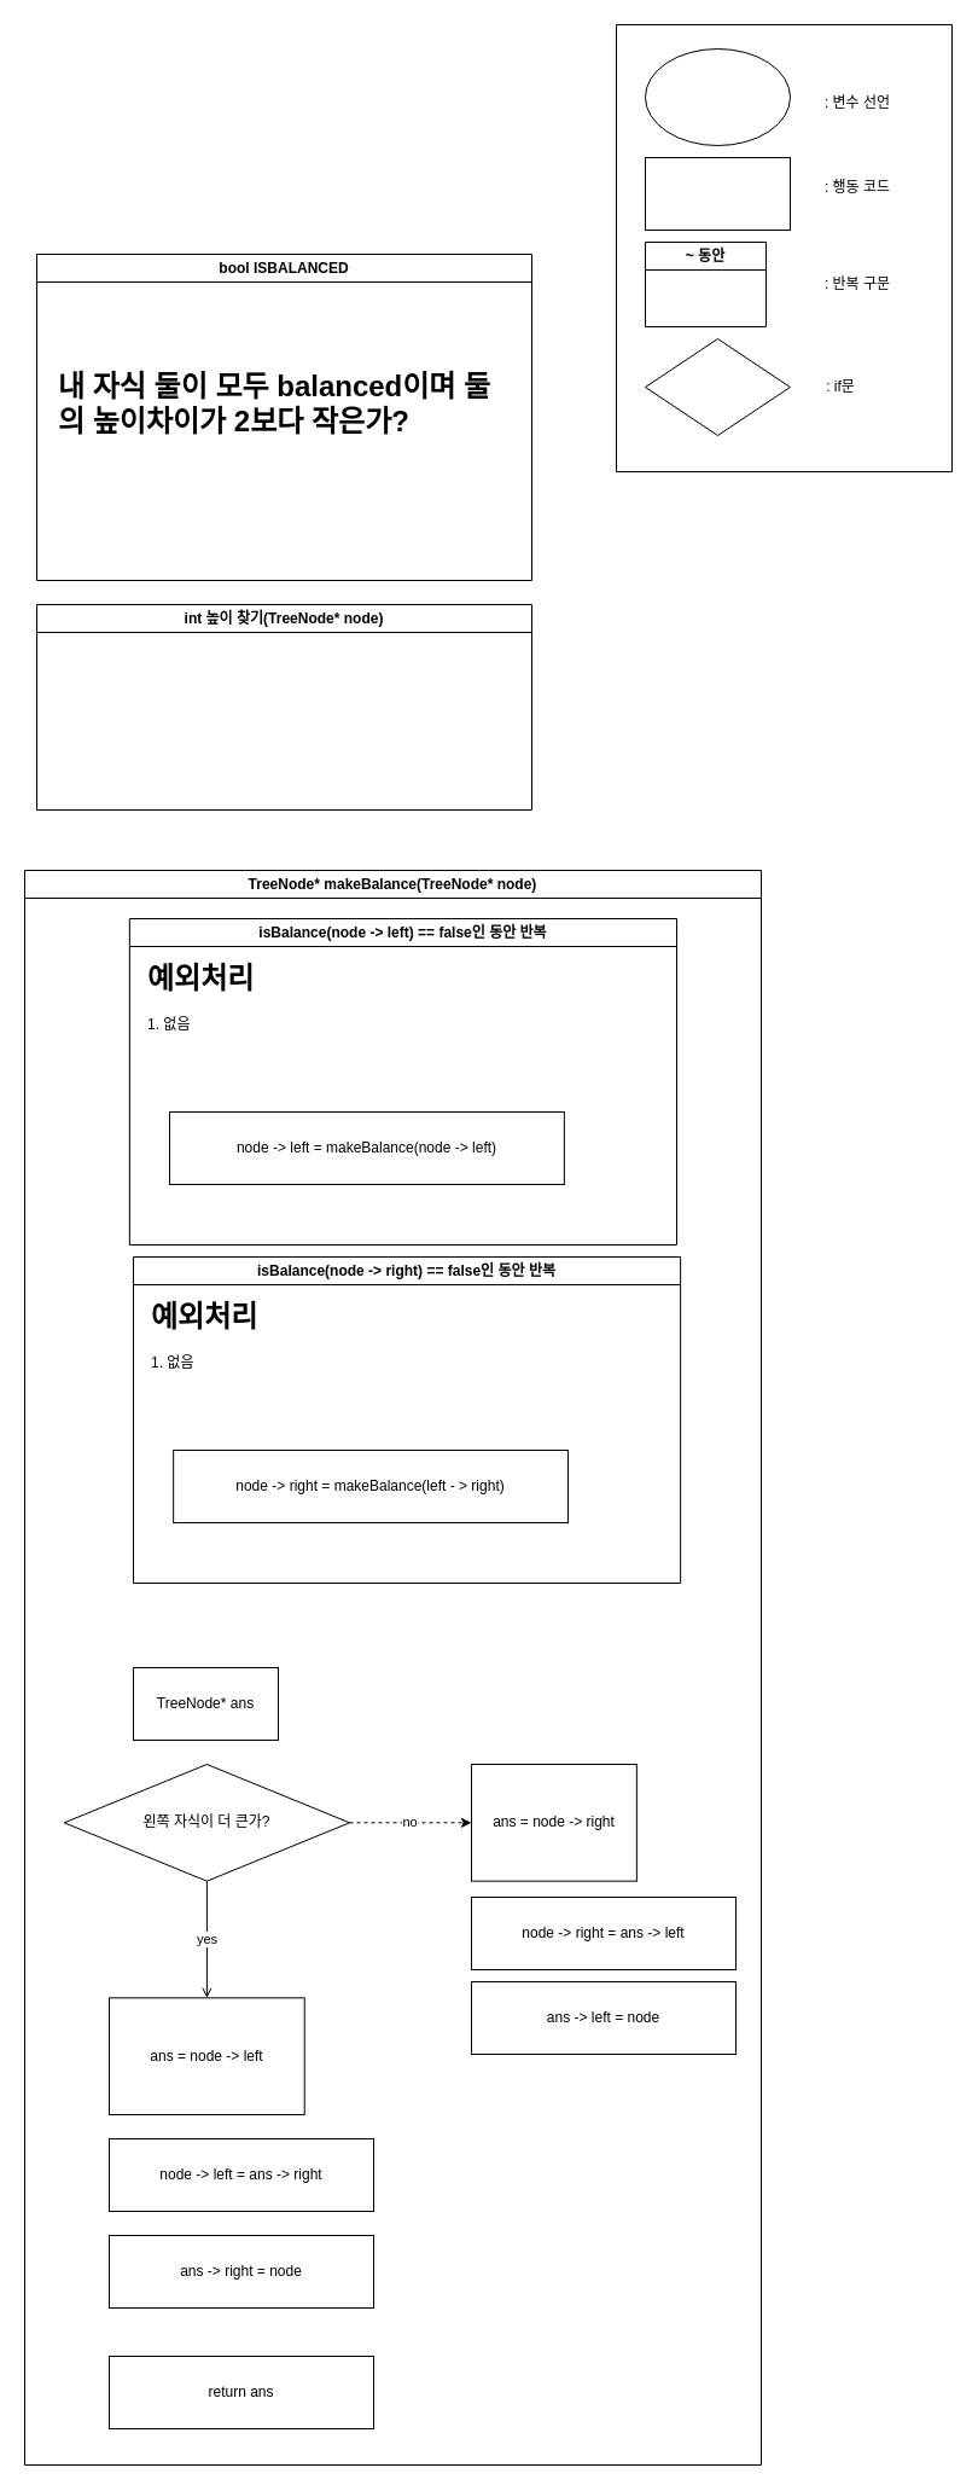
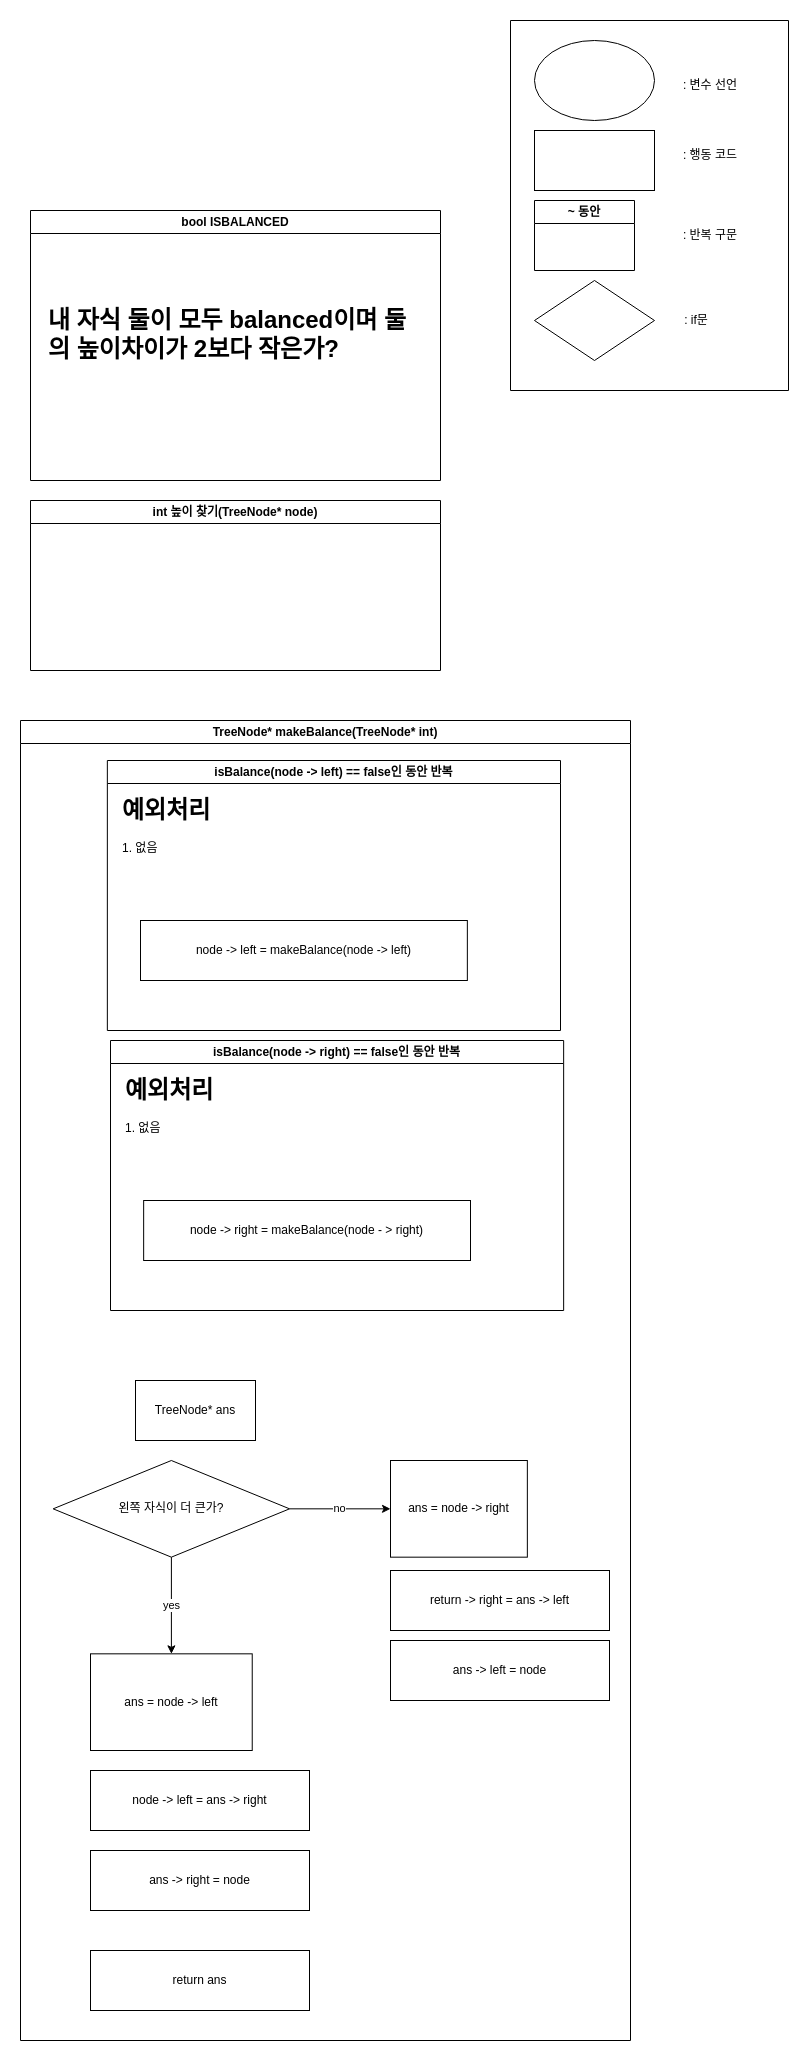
  <mxCell id="0" />
  <mxCell id="1" parent="0" />
  <mxCell id="2" value="" style="swimlane;startSize=0;" vertex="1" parent="1"><mxGeometry x="510" y="20" width="278" height="370" as="geometry" /></mxCell>
  <mxCell id="3" value="" style="ellipse;whiteSpace=wrap;html=1;" vertex="1" parent="2"><mxGeometry x="24" y="20" width="120" height="80" as="geometry" /></mxCell>
  <mxCell id="4" value=": 변수 선언" style="text;html=1;align=center;verticalAlign=middle;whiteSpace=wrap;rounded=0;" vertex="1" parent="2"><mxGeometry x="170" y="50" width="60" height="30" as="geometry" /></mxCell>
  <mxCell id="5" value="" style="rounded=0;whiteSpace=wrap;html=1;" vertex="1" parent="2"><mxGeometry x="24" y="110" width="120" height="60" as="geometry" /></mxCell>
  <mxCell id="6" value=": 행동 코드" style="text;html=1;align=center;verticalAlign=middle;whiteSpace=wrap;rounded=0;" vertex="1" parent="2"><mxGeometry x="170" y="120" width="60" height="30" as="geometry" /></mxCell>
  <mxCell id="7" value="~ 동안" style="swimlane;whiteSpace=wrap;html=1;" vertex="1" parent="2"><mxGeometry x="24" y="180" width="100" height="70" as="geometry" /></mxCell>
  <mxCell id="8" value=": 반복 구문" style="text;html=1;align=center;verticalAlign=middle;whiteSpace=wrap;rounded=0;" vertex="1" parent="2"><mxGeometry x="170" y="200" width="60" height="30" as="geometry" /></mxCell>
  <mxCell id="9" value="" style="rhombus;whiteSpace=wrap;html=1;" vertex="1" parent="2"><mxGeometry x="24" y="260" width="120" height="80" as="geometry" /></mxCell>
  <mxCell id="10" value=": if문" style="text;html=1;align=center;verticalAlign=middle;whiteSpace=wrap;rounded=0;" vertex="1" parent="2"><mxGeometry x="156" y="285" width="60" height="30" as="geometry" /></mxCell>
  <mxCell id="11" value="bool ISBALANCED" style="swimlane;whiteSpace=wrap;html=1;" vertex="1" parent="1"><mxGeometry x="30" y="210" width="410" height="270" as="geometry" /></mxCell>
  <mxCell id="12" value="&lt;h1&gt;내 자식 둘이 모두 balanced이며 둘의 높이차이가 2보다 작은가?&lt;/h1&gt;" style="text;html=1;strokeColor=none;fillColor=none;spacing=5;spacingTop=-20;whiteSpace=wrap;overflow=hidden;rounded=0;" vertex="1" parent="11"><mxGeometry x="13" y="90" width="370" height="80" as="geometry" /></mxCell>
  <mxCell id="13" value="int 높이 찾기(TreeNode* node)" style="swimlane;whiteSpace=wrap;html=1;" vertex="1" parent="1"><mxGeometry x="30" y="500" width="410" height="170" as="geometry" /></mxCell>
- <mxCell id="14" value="TreeNode* makeBalance(TreeNode* node)" style="swimlane;whiteSpace=wrap;html=1;" vertex="1" parent="1"><mxGeometry x="20" y="720" width="610" height="1320" as="geometry" /></mxCell>
+ <mxCell id="14" value="TreeNode* makeBalance(TreeNode* int)" style="swimlane;whiteSpace=wrap;html=1;" vertex="1" parent="1"><mxGeometry x="20" y="720" width="610" height="1320" as="geometry" /></mxCell>
  <mxCell id="15" value="" style="group" vertex="1" connectable="0" parent="14"><mxGeometry x="70" y="740" width="436.85" height="290" as="geometry" /></mxCell>
  <mxCell id="16" value="왼쪽 자식이 더 큰가?" style="rhombus;whiteSpace=wrap;html=1;" vertex="1" parent="15"><mxGeometry x="-37.322" width="236.373" height="96.667" as="geometry" /></mxCell>
  <mxCell id="17" value="ans = node -&amp;gt; left" style="whiteSpace=wrap;html=1;rounded=0;" vertex="1" parent="15"><mxGeometry y="193.333" width="161.729" height="96.667" as="geometry" /></mxCell>
- <mxCell id="18" value="yes" style="edgeStyle=orthogonalEdgeStyle;rounded=0;orthogonalLoop=1;jettySize=auto;html=1;endArrow=open;" edge="1" parent="15" source="16" target="17"><mxGeometry relative="1" as="geometry" /></mxCell>
+ <mxCell id="18" value="yes" style="edgeStyle=orthogonalEdgeStyle;rounded=0;orthogonalLoop=1;jettySize=auto;html=1;" edge="1" parent="15" source="16" target="17"><mxGeometry relative="1" as="geometry" /></mxCell>
  <mxCell id="19" value="ans = node -&amp;gt; right" style="whiteSpace=wrap;html=1;rounded=0;" vertex="1" parent="15"><mxGeometry x="300.003" width="136.847" height="96.667" as="geometry" /></mxCell>
- <mxCell id="20" value="no" style="edgeStyle=orthogonalEdgeStyle;rounded=0;orthogonalLoop=1;jettySize=auto;html=1;dashed=1;" edge="1" parent="15" source="16" target="19"><mxGeometry relative="1" as="geometry" /></mxCell>
- <mxCell id="21" value="TreeNode* ans" style="rounded=0;whiteSpace=wrap;html=1;" vertex="1" parent="14"><mxGeometry x="90" y="660" width="120" height="60" as="geometry" /></mxCell>
+ <mxCell id="20" value="no" style="edgeStyle=orthogonalEdgeStyle;rounded=0;orthogonalLoop=1;jettySize=auto;html=1;" edge="1" parent="15" source="16" target="19"><mxGeometry relative="1" as="geometry" /></mxCell>
+ <mxCell id="21" value="TreeNode* ans" style="rounded=0;whiteSpace=wrap;html=1;" vertex="1" parent="14"><mxGeometry x="115" y="660" width="120" height="60" as="geometry" /></mxCell>
  <mxCell id="22" value="node -&amp;gt; left = ans -&amp;gt; right" style="rounded=0;whiteSpace=wrap;html=1;" vertex="1" parent="14"><mxGeometry x="70" y="1050" width="219" height="60" as="geometry" /></mxCell>
  <mxCell id="23" value="ans -&amp;gt; right = node" style="rounded=0;whiteSpace=wrap;html=1;" vertex="1" parent="14"><mxGeometry x="70" y="1130" width="219" height="60" as="geometry" /></mxCell>
- <mxCell id="24" value="node -&amp;gt; right = ans -&amp;gt; left" style="rounded=0;whiteSpace=wrap;html=1;" vertex="1" parent="14"><mxGeometry x="370" y="850" width="219" height="60" as="geometry" /></mxCell>
+ <mxCell id="24" value="return -&amp;gt; right = ans -&amp;gt; left" style="rounded=0;whiteSpace=wrap;html=1;" vertex="1" parent="14"><mxGeometry x="370" y="850" width="219" height="60" as="geometry" /></mxCell>
  <mxCell id="25" value="ans -&amp;gt; left = node" style="rounded=0;whiteSpace=wrap;html=1;" vertex="1" parent="14"><mxGeometry x="370" y="920" width="219" height="60" as="geometry" /></mxCell>
  <mxCell id="26" value="return ans" style="rounded=0;whiteSpace=wrap;html=1;" vertex="1" parent="14"><mxGeometry x="70" y="1230" width="219" height="60" as="geometry" /></mxCell>
  <mxCell id="27" value="isBalance(node -&amp;gt; left) == false인 동안 반복" style="swimlane;whiteSpace=wrap;html=1;" vertex="1" parent="14"><mxGeometry x="86.85" y="40" width="453.15" height="270" as="geometry" /></mxCell>
  <mxCell id="28" value="&lt;h1&gt;예외처리&lt;/h1&gt;&lt;p&gt;1. 없음&lt;/p&gt;" style="text;html=1;strokeColor=none;fillColor=none;spacing=5;spacingTop=-20;whiteSpace=wrap;overflow=hidden;rounded=0;" vertex="1" parent="27"><mxGeometry x="10" y="30" width="386" height="90" as="geometry" /></mxCell>
  <mxCell id="29" value="node -&amp;gt; left = makeBalance(node -&amp;gt; left)" style="rounded=0;whiteSpace=wrap;html=1;" vertex="1" parent="27"><mxGeometry x="33.15" y="160" width="326.85" height="60" as="geometry" /></mxCell>
  <mxCell id="30" value="isBalance(node -&amp;gt; right) == false인 동안 반복" style="swimlane;whiteSpace=wrap;html=1;" vertex="1" parent="14"><mxGeometry x="90" y="320" width="453.15" height="270" as="geometry" /></mxCell>
  <mxCell id="31" value="&lt;h1&gt;예외처리&lt;/h1&gt;&lt;p&gt;1. 없음&lt;/p&gt;" style="text;html=1;strokeColor=none;fillColor=none;spacing=5;spacingTop=-20;whiteSpace=wrap;overflow=hidden;rounded=0;" vertex="1" parent="30"><mxGeometry x="10" y="30" width="386" height="90" as="geometry" /></mxCell>
- <mxCell id="32" value="node -&amp;gt;&amp;nbsp;right&amp;nbsp;= makeBalance(left - &amp;gt;&amp;nbsp;right)" style="rounded=0;whiteSpace=wrap;html=1;" vertex="1" parent="30"><mxGeometry x="33.15" y="160" width="326.85" height="60" as="geometry" /></mxCell>
+ <mxCell id="32" value="node -&amp;gt;&amp;nbsp;right&amp;nbsp;= makeBalance(node - &amp;gt;&amp;nbsp;right)" style="rounded=0;whiteSpace=wrap;html=1;" vertex="1" parent="30"><mxGeometry x="33.15" y="160" width="326.85" height="60" as="geometry" /></mxCell>
